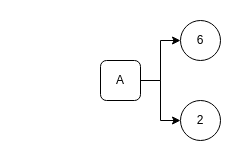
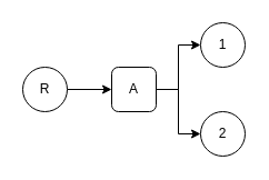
  <mxCell id="0" />
  <mxCell id="1" parent="0" />
  <mxCell id="2" style="edgeStyle=orthogonalEdgeStyle;rounded=0;orthogonalLoop=1;jettySize=auto;html=1;exitX=1;exitY=0.5;exitDx=0;exitDy=0;entryX=0;entryY=0.5;entryDx=0;entryDy=0;" edge="1" parent="1" source="4" target="5"><mxGeometry relative="1" as="geometry" /></mxCell>
  <mxCell id="3" style="edgeStyle=orthogonalEdgeStyle;rounded=0;orthogonalLoop=1;jettySize=auto;html=1;exitX=1;exitY=0.5;exitDx=0;exitDy=0;entryX=0;entryY=0.5;entryDx=0;entryDy=0;" edge="1" parent="1" source="4" target="6"><mxGeometry relative="1" as="geometry" /></mxCell>
  <mxCell id="4" value="A" style="whiteSpace=wrap;html=1;aspect=fixed;rounded=1;" vertex="1" parent="1"><mxGeometry x="100" y="60" width="40" height="40" as="geometry" /></mxCell>
- <mxCell id="5" value="6" style="ellipse;whiteSpace=wrap;html=1;aspect=fixed;" vertex="1" parent="1"><mxGeometry x="180" y="20" width="40" height="40" as="geometry" /></mxCell>
+ <mxCell id="5" value="1" style="ellipse;whiteSpace=wrap;html=1;aspect=fixed;" vertex="1" parent="1"><mxGeometry x="180" y="20" width="40" height="40" as="geometry" /></mxCell>
  <mxCell id="6" value="2" style="ellipse;whiteSpace=wrap;html=1;aspect=fixed;" vertex="1" parent="1"><mxGeometry x="180" y="100" width="40" height="40" as="geometry" /></mxCell>
+ <mxCell id="7" style="edgeStyle=orthogonalEdgeStyle;rounded=0;orthogonalLoop=1;jettySize=auto;html=1;exitX=1;exitY=0.5;exitDx=0;exitDy=0;entryX=0;entryY=0.5;entryDx=0;entryDy=0;" edge="1" parent="1" source="8" target="4"><mxGeometry relative="1" as="geometry" /></mxCell>
+ <mxCell id="8" value="R" style="ellipse;whiteSpace=wrap;html=1;aspect=fixed;" vertex="1" parent="1"><mxGeometry x="20" y="60" width="40" height="40" as="geometry" /></mxCell>
